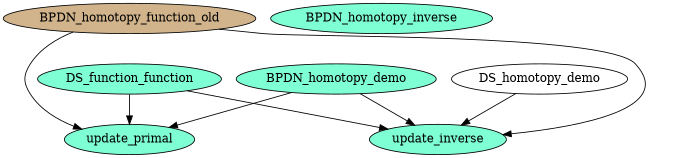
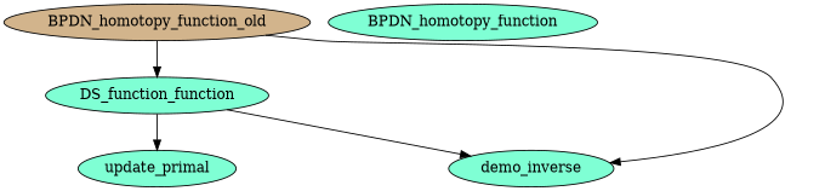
  digraph {
    node [fillcolor=aquamarine style=filled]
-   BPDN_homotopy_demo
-   update_inverse
+   update_inverse [label=demo_inverse]
    update_primal
    BPDN_homotopy_function_old [fillcolor=tan]
-   DS_homotopy_demo [fillcolor=white]
    n6 [label=DS_function_function]
-   BPDN_homotopy_function [label=BPDN_homotopy_inverse]
-   BPDN_homotopy_demo -> update_inverse
-   BPDN_homotopy_demo -> update_primal
+   BPDN_homotopy_function
    BPDN_homotopy_function_old -> update_inverse
-   BPDN_homotopy_function_old -> update_primal
-   DS_homotopy_demo -> update_inverse
+   BPDN_homotopy_function_old -> n6
    n6 -> update_inverse
    n6 -> update_primal
  }
